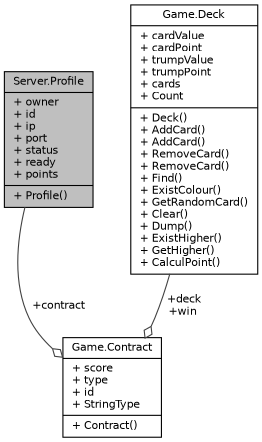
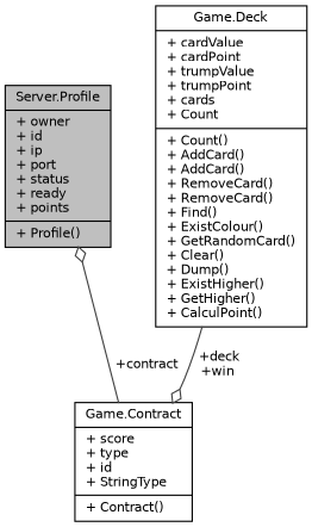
  digraph {
    node [color=black fillcolor=white fontname=Helvetica fontsize=10 shape=record style=filled]
    edge [arrowhead=odiamond color=grey25 fontname=Helvetica fontsize=10 labelfontname=Helvetica labelfontsize=10 style=solid]
    n1 [fillcolor=grey75 fontcolor=black height=0.2 label="{Server.Profile\n|+ owner\l+ id\l+ ip\l+ port\l+ status\l+ ready\l+ points\l|+ Profile()\l}" width=0.4]
-   n2 [height=0.2 label="{Game.Deck\n|+ cardValue\l+ cardPoint\l+ trumpValue\l+ trumpPoint\l+ cards\l+ Count\l|+ Deck()\l+ AddCard()\l+ AddCard()\l+ RemoveCard()\l+ RemoveCard()\l+ Find()\l+ ExistColour()\l+ GetRandomCard()\l+ Clear()\l+ Dump()\l+ ExistHigher()\l+ GetHigher()\l+ CalculPoint()\l}" width=0.4]
+   n2 [height=0.2 label="{Game.Deck\n|+ cardValue\l+ cardPoint\l+ trumpValue\l+ trumpPoint\l+ cards\l+ Count\l|+ Count()\l+ AddCard()\l+ AddCard()\l+ RemoveCard()\l+ RemoveCard()\l+ Find()\l+ ExistColour()\l+ GetRandomCard()\l+ Clear()\l+ Dump()\l+ ExistHigher()\l+ GetHigher()\l+ CalculPoint()\l}" width=0.4]
    n3 [height=0.2 label="{Game.Contract\n|+ score\l+ type\l+ id\l+ StringType\l|+ Contract()\l}" width=0.4]
    n2 -> n3 [label=" +deck\n+win"]
-   n1 -> n3 [label=" +contract"]
+   n3 -> n1 [label=" +contract"]
  }
